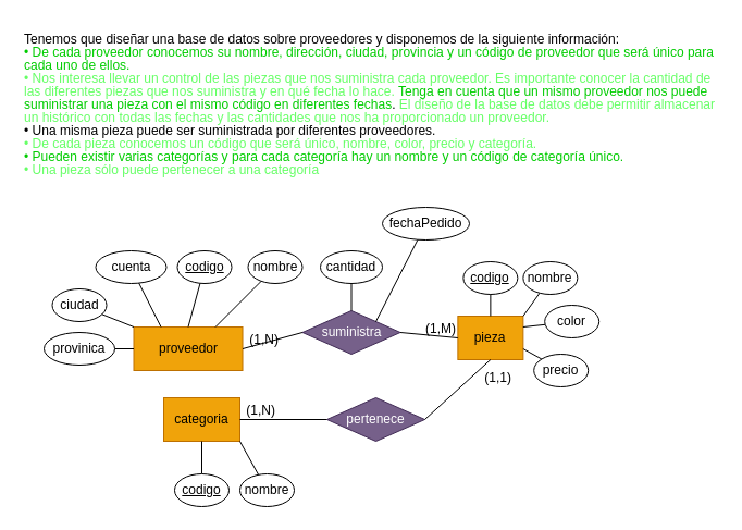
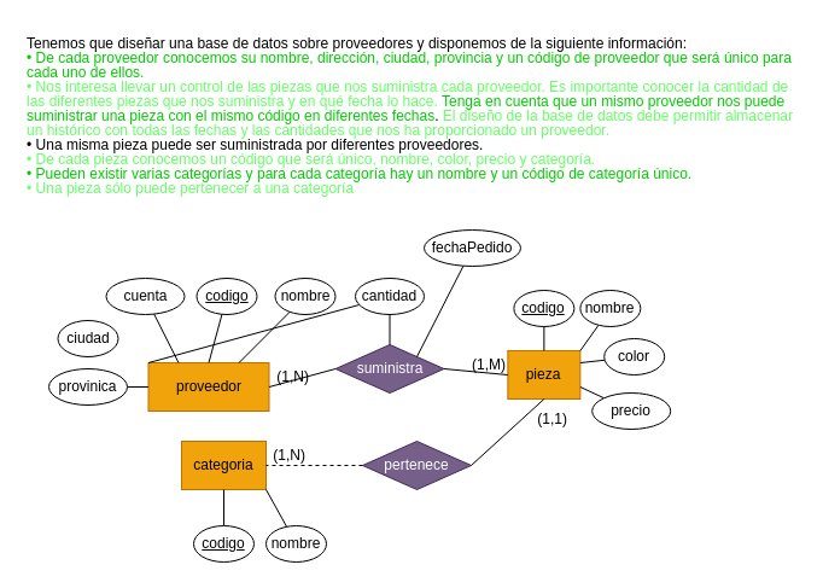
  <mxCell id="0" />
  <mxCell id="1" parent="0" />
  <mxCell id="2" value="&lt;div style=&quot;line-height: 100%;&quot;&gt;&lt;div style=&quot;line-height: 100%;&quot;&gt;Tenemos que diseñar una base de datos sobre proveedores y disponemos de la siguiente información:&lt;/div&gt;&lt;div style=&quot;line-height: 100%;&quot;&gt;&lt;font style=&quot;color: rgb(0, 204, 0);&quot;&gt;• De cada proveedor conocemos su nombre, dirección, ciudad, provincia y un código de proveedor que&amp;nbsp;&lt;span style=&quot;background-color: transparent;&quot;&gt;será único para cada uno de ellos.&lt;/span&gt;&lt;/font&gt;&lt;/div&gt;&lt;div style=&quot;line-height: 100%;&quot;&gt;&lt;font style=&quot;color: rgb(102, 255, 102);&quot;&gt;• Nos interesa llevar un control de las piezas que nos suministra cada proveedor. Es importante conocer&amp;nbsp;&lt;span style=&quot;background-color: transparent;&quot;&gt;la cantidad de las diferentes piezas que nos suministra y en qué fecha lo hace.&lt;/span&gt;&lt;/font&gt;&lt;span style=&quot;background-color: transparent; color: light-dark(rgb(0, 0, 0), rgb(255, 255, 255));&quot;&gt; &lt;/span&gt;&lt;font style=&quot;color: rgb(0, 204, 0);&quot;&gt;&lt;span style=&quot;background-color: transparent;&quot;&gt;Tenga en cuenta que un&amp;nbsp;&lt;/span&gt;&lt;span style=&quot;background-color: transparent;&quot;&gt;mismo proveedor nos puede suministrar una pieza con el mismo código en diferentes fechas&lt;/span&gt;&lt;/font&gt;&lt;span style=&quot;background-color: transparent; color: light-dark(rgb(0, 0, 0), rgb(255, 255, 255));&quot;&gt;. &lt;/span&gt;&lt;font style=&quot;color: rgb(102, 255, 102);&quot;&gt;&lt;span style=&quot;background-color: transparent;&quot;&gt;El diseño&amp;nbsp;&lt;/span&gt;&lt;span style=&quot;background-color: transparent;&quot;&gt;de la base de datos debe permitir almacenar un histórico con todas las fechas y las cantidades que nos&amp;nbsp;&lt;/span&gt;&lt;span style=&quot;background-color: transparent;&quot;&gt;ha proporcionado un proveedor.&lt;/span&gt;&lt;/font&gt;&lt;/div&gt;&lt;div style=&quot;line-height: 100%;&quot;&gt;&lt;span style=&quot;background-color: transparent; color: light-dark(rgb(0, 0, 0), rgb(255, 255, 255));&quot;&gt;• &lt;/span&gt;&lt;span style=&quot;background-color: transparent;&quot;&gt;&lt;font style=&quot;color: light-dark(rgb(0, 0, 0), rgb(0, 204, 0));&quot;&gt;Una misma pieza puede ser suministrada por diferentes proveedores.&lt;/font&gt;&lt;/span&gt;&lt;/div&gt;&lt;div style=&quot;line-height: 100%;&quot;&gt;&lt;font style=&quot;color: rgb(102, 255, 102);&quot;&gt;• De cada pieza conocemos un código que será único, nombre, color, precio y categoría.&lt;/font&gt;&lt;/div&gt;&lt;div style=&quot;line-height: 100%;&quot;&gt;&lt;font style=&quot;color: rgb(0, 204, 0);&quot;&gt;• Pueden existir varias categorías y para cada categoría hay un nombre y un código de categoría único.&lt;/font&gt;&lt;/div&gt;&lt;div style=&quot;line-height: 100%;&quot;&gt;&lt;font style=&quot;color: rgb(102, 255, 102);&quot;&gt;• Una pieza sólo puede pertenecer a una categoría&lt;/font&gt;&lt;/div&gt;&lt;/div&gt;" style="text;html=1;align=left;verticalAlign=middle;whiteSpace=wrap;rounded=0;" parent="1" vertex="1"><mxGeometry x="20" width="640" height="150" as="geometry" y="20" /></mxCell>
  <mxCell id="3" value="proveedor" style="whiteSpace=wrap;html=1;align=center;fillColor=#f0a30a;strokeColor=#BD7000;fontColor=#000000;" vertex="1" parent="1"><mxGeometry x="122.5" y="300" width="100" height="40" as="geometry" /></mxCell>
  <mxCell id="4" value="pieza" style="whiteSpace=wrap;html=1;align=center;fillColor=#f0a30a;strokeColor=#BD7000;fontColor=#000000;" vertex="1" parent="1"><mxGeometry x="420.36" y="290" width="60" height="40" as="geometry" /></mxCell>
  <mxCell id="5" value="" style="endArrow=none;html=1;rounded=0;exitX=0.5;exitY=0;exitDx=0;exitDy=0;" edge="1" target="6" parent="1" source="3"><mxGeometry relative="1" as="geometry"><mxPoint x="152.5" y="220" as="sourcePoint" /><mxPoint x="212.5" y="220" as="targetPoint" /></mxGeometry></mxCell>
  <mxCell id="6" value="&lt;u&gt;codigo&lt;/u&gt;" style="ellipse;whiteSpace=wrap;html=1;align=center;" vertex="1" parent="1"><mxGeometry x="162.5" y="230" width="50" height="30" as="geometry" /></mxCell>
  <mxCell id="7" value="" style="endArrow=none;html=1;rounded=0;exitX=0.75;exitY=0;exitDx=0;exitDy=0;" edge="1" target="8" parent="1" source="3"><mxGeometry relative="1" as="geometry"><mxPoint x="257.5" y="245" as="sourcePoint" /><mxPoint x="317.5" y="245" as="targetPoint" /></mxGeometry></mxCell>
  <mxCell id="8" value="nombre" style="ellipse;whiteSpace=wrap;html=1;align=center;" vertex="1" parent="1"><mxGeometry x="227.5" y="230" width="50" height="30" as="geometry" /></mxCell>
  <mxCell id="9" value="" style="endArrow=none;html=1;rounded=0;exitX=0.25;exitY=0;exitDx=0;exitDy=0;" edge="1" target="10" parent="1" source="3"><mxGeometry relative="1" as="geometry"><mxPoint x="287.5" y="300" as="sourcePoint" /><mxPoint x="347.5" y="300" as="targetPoint" /></mxGeometry></mxCell>
  <mxCell id="10" value="cuenta" style="ellipse;whiteSpace=wrap;html=1;align=center;" vertex="1" parent="1"><mxGeometry x="87.5" y="230" width="65" height="30" as="geometry" /></mxCell>
- <mxCell id="11" value="" style="endArrow=none;html=1;rounded=0;exitX=0;exitY=0;exitDx=0;exitDy=0;" edge="1" target="12" parent="1" source="3"><mxGeometry relative="1" as="geometry"><mxPoint x="297.5" y="305" as="sourcePoint" /><mxPoint x="357.5" y="305" as="targetPoint" /></mxGeometry></mxCell>
+ <mxCell id="11" value="" style="endArrow=none;html=1;rounded=0;exitX=0;exitY=0;exitDx=0;exitDy=0;" edge="1" target="23" parent="1" source="3"><mxGeometry relative="1" as="geometry"><mxPoint x="297.5" y="305" as="sourcePoint" /><mxPoint x="357.5" y="305" as="targetPoint" /></mxGeometry></mxCell>
  <mxCell id="12" value="ciudad" style="ellipse;whiteSpace=wrap;html=1;align=center;" vertex="1" parent="1"><mxGeometry x="47.5" y="265" width="50" height="30" as="geometry" /></mxCell>
  <mxCell id="13" value="" style="endArrow=none;html=1;rounded=0;exitX=0;exitY=0.5;exitDx=0;exitDy=0;" edge="1" target="14" parent="1" source="3"><mxGeometry relative="1" as="geometry"><mxPoint x="137.5" y="295" as="sourcePoint" /><mxPoint x="97.5" y="350" as="targetPoint" /></mxGeometry></mxCell>
  <mxCell id="14" value="provinica" style="ellipse;whiteSpace=wrap;html=1;align=center;" vertex="1" parent="1"><mxGeometry x="40" y="305" width="65" height="30" as="geometry" /></mxCell>
  <mxCell id="15" value="suministra" style="shape=rhombus;perimeter=rhombusPerimeter;whiteSpace=wrap;html=1;align=center;fillColor=#76608a;fontColor=#ffffff;strokeColor=#432D57;" vertex="1" parent="1"><mxGeometry x="277.5" y="285" width="90" height="40" as="geometry" /></mxCell>
  <mxCell id="16" value="" style="endArrow=none;html=1;rounded=0;exitX=0;exitY=0.5;exitDx=0;exitDy=0;entryX=1;entryY=0.5;entryDx=0;entryDy=0;" edge="1" source="15" parent="1" target="3"><mxGeometry relative="1" as="geometry"><mxPoint x="317" y="270" as="sourcePoint" /><mxPoint x="270" y="300" as="targetPoint" /></mxGeometry></mxCell>
  <mxCell id="17" value="(1,N)" style="resizable=0;html=1;whiteSpace=wrap;align=right;verticalAlign=bottom;" connectable="0" vertex="1" parent="16"><mxGeometry x="1" relative="1" as="geometry"><mxPoint x="34" as="offset" /></mxGeometry></mxCell>
  <mxCell id="18" value="" style="endArrow=none;html=1;rounded=0;exitX=1;exitY=0.5;exitDx=0;exitDy=0;entryX=0;entryY=0.5;entryDx=0;entryDy=0;" edge="1" source="15" parent="1" target="4"><mxGeometry relative="1" as="geometry"><mxPoint x="317" y="270" as="sourcePoint" /><mxPoint x="410" y="305" as="targetPoint" /></mxGeometry></mxCell>
  <mxCell id="19" value="(1,M&lt;span style=&quot;background-color: transparent; color: light-dark(rgb(0, 0, 0), rgb(255, 255, 255));&quot;&gt;)&lt;/span&gt;" style="resizable=0;html=1;whiteSpace=wrap;align=right;verticalAlign=bottom;" connectable="0" vertex="1" parent="18"><mxGeometry x="1" relative="1" as="geometry"><mxPoint as="offset" /></mxGeometry></mxCell>
  <mxCell id="20" value="" style="endArrow=none;html=1;rounded=0;exitX=1;exitY=0;exitDx=0;exitDy=0;" edge="1" target="21" parent="1" source="15"><mxGeometry relative="1" as="geometry"><mxPoint x="365" y="265" as="sourcePoint" /><mxPoint x="300" y="235" as="targetPoint" /></mxGeometry></mxCell>
  <mxCell id="21" value="fechaPedido" style="ellipse;whiteSpace=wrap;html=1;align=center;" vertex="1" parent="1"><mxGeometry x="351" y="190" width="80" height="30" as="geometry" /></mxCell>
  <mxCell id="22" value="" style="endArrow=none;html=1;rounded=0;exitX=0.5;exitY=0;exitDx=0;exitDy=0;" edge="1" target="23" parent="1" source="15"><mxGeometry relative="1" as="geometry"><mxPoint x="315" y="265" as="sourcePoint" /><mxPoint x="238" y="185" as="targetPoint" /></mxGeometry></mxCell>
  <mxCell id="23" value="cantidad" style="ellipse;whiteSpace=wrap;html=1;align=center;" vertex="1" parent="1"><mxGeometry x="294" y="230" width="57" height="30" as="geometry" /></mxCell>
  <mxCell id="24" value="" style="endArrow=none;html=1;rounded=0;exitX=0.5;exitY=0;exitDx=0;exitDy=0;" edge="1" target="25" parent="1" source="4"><mxGeometry relative="1" as="geometry"><mxPoint x="408.36" y="220" as="sourcePoint" /><mxPoint x="468.36" y="220" as="targetPoint" /></mxGeometry></mxCell>
  <mxCell id="25" value="&lt;u&gt;codigo&lt;/u&gt;" style="ellipse;whiteSpace=wrap;html=1;align=center;" vertex="1" parent="1"><mxGeometry x="425.36" y="240" width="50" height="30" as="geometry" /></mxCell>
  <mxCell id="26" value="" style="endArrow=none;html=1;rounded=0;exitX=1;exitY=0;exitDx=0;exitDy=0;" edge="1" target="27" parent="1" source="4"><mxGeometry relative="1" as="geometry"><mxPoint x="440.2" y="200" as="sourcePoint" /><mxPoint x="500.2" y="200" as="targetPoint" /></mxGeometry></mxCell>
  <mxCell id="27" value="nombre" style="ellipse;whiteSpace=wrap;html=1;align=center;" vertex="1" parent="1"><mxGeometry x="480.36" y="240" width="50" height="30" as="geometry" /></mxCell>
  <mxCell id="28" value="" style="endArrow=none;html=1;rounded=0;exitX=1;exitY=0.25;exitDx=0;exitDy=0;" edge="1" target="29" parent="1" source="4"><mxGeometry relative="1" as="geometry"><mxPoint x="510.2" y="310" as="sourcePoint" /><mxPoint x="570.2" y="310" as="targetPoint" /></mxGeometry></mxCell>
  <mxCell id="29" value="color" style="ellipse;whiteSpace=wrap;html=1;align=center;" vertex="1" parent="1"><mxGeometry x="500.2" y="280" width="50" height="30" as="geometry" /></mxCell>
  <mxCell id="30" value="" style="endArrow=none;html=1;rounded=0;exitX=1;exitY=0.75;exitDx=0;exitDy=0;" edge="1" target="31" parent="1" source="4"><mxGeometry relative="1" as="geometry"><mxPoint x="483.2" y="355" as="sourcePoint" /><mxPoint x="543.2" y="355" as="targetPoint" /></mxGeometry></mxCell>
- <mxCell id="31" value="precio" style="ellipse;whiteSpace=wrap;html=1;align=center;" vertex="1" parent="1"><mxGeometry x="490.2" y="325" width="50" height="30" as="geometry" /></mxCell>
+ <mxCell id="31" value="precio" style="ellipse;whiteSpace=wrap;html=1;align=center;" vertex="1" parent="1"><mxGeometry x="490.2" y="325" width="65" height="30" as="geometry" /></mxCell>
  <mxCell id="32" value="categoria" style="whiteSpace=wrap;html=1;align=center;fillColor=#f0a30a;strokeColor=#BD7000;fontColor=#000000;" vertex="1" parent="1"><mxGeometry x="150" y="365" width="70" height="40" as="geometry" /></mxCell>
  <mxCell id="33" value="pertenece" style="shape=rhombus;perimeter=rhombusPerimeter;whiteSpace=wrap;html=1;align=center;fillColor=#76608a;fontColor=#ffffff;strokeColor=#432D57;" vertex="1" parent="1"><mxGeometry x="300" y="365" width="90" height="40" as="geometry" /></mxCell>
- <mxCell id="34" value="" style="endArrow=none;html=1;rounded=0;exitX=0;exitY=0.5;exitDx=0;exitDy=0;entryX=1;entryY=0.5;entryDx=0;entryDy=0;" edge="1" source="33" parent="1" target="32"><mxGeometry relative="1" as="geometry"><mxPoint x="271" y="355" as="sourcePoint" /><mxPoint x="224" y="385" as="targetPoint" /></mxGeometry></mxCell>
+ <mxCell id="34" value="" style="endArrow=none;html=1;rounded=0;exitX=0;exitY=0.5;exitDx=0;exitDy=0;entryX=1;entryY=0.5;entryDx=0;entryDy=0;dashed=1;" edge="1" source="33" parent="1" target="32"><mxGeometry relative="1" as="geometry"><mxPoint x="271" y="355" as="sourcePoint" /><mxPoint x="224" y="385" as="targetPoint" /></mxGeometry></mxCell>
  <mxCell id="35" value="(1,N)" style="resizable=0;html=1;whiteSpace=wrap;align=right;verticalAlign=bottom;" connectable="0" vertex="1" parent="34"><mxGeometry x="1" relative="1" as="geometry"><mxPoint x="34" as="offset" /></mxGeometry></mxCell>
  <mxCell id="36" value="" style="endArrow=none;html=1;rounded=0;exitX=1;exitY=0.5;exitDx=0;exitDy=0;entryX=0.5;entryY=1;entryDx=0;entryDy=0;" edge="1" source="33" parent="1" target="4"><mxGeometry relative="1" as="geometry"><mxPoint x="271" y="355" as="sourcePoint" /><mxPoint x="444" y="385" as="targetPoint" /></mxGeometry></mxCell>
  <mxCell id="37" value="(1,1)" style="resizable=0;html=1;whiteSpace=wrap;align=right;verticalAlign=bottom;" connectable="0" vertex="1" parent="36"><mxGeometry x="1" relative="1" as="geometry"><mxPoint x="20" y="25" as="offset" /></mxGeometry></mxCell>
  <mxCell id="38" value="" style="endArrow=none;html=1;rounded=0;exitX=0.5;exitY=1;exitDx=0;exitDy=0;" edge="1" target="39" parent="1" source="32"><mxGeometry relative="1" as="geometry"><mxPoint x="125" y="450" as="sourcePoint" /><mxPoint x="185" y="450" as="targetPoint" /></mxGeometry></mxCell>
  <mxCell id="39" value="&lt;u&gt;codigo&lt;/u&gt;" style="ellipse;whiteSpace=wrap;html=1;align=center;" vertex="1" parent="1"><mxGeometry x="160" y="435" width="50" height="30" as="geometry" /></mxCell>
  <mxCell id="40" value="" style="endArrow=none;html=1;rounded=0;exitX=1;exitY=1;exitDx=0;exitDy=0;" edge="1" target="41" parent="1" source="32"><mxGeometry relative="1" as="geometry"><mxPoint x="230" y="430" as="sourcePoint" /><mxPoint x="290" y="430" as="targetPoint" /></mxGeometry></mxCell>
  <mxCell id="41" value="nombre" style="ellipse;whiteSpace=wrap;html=1;align=center;" vertex="1" parent="1"><mxGeometry x="220" y="435" width="50" height="30" as="geometry" /></mxCell>
